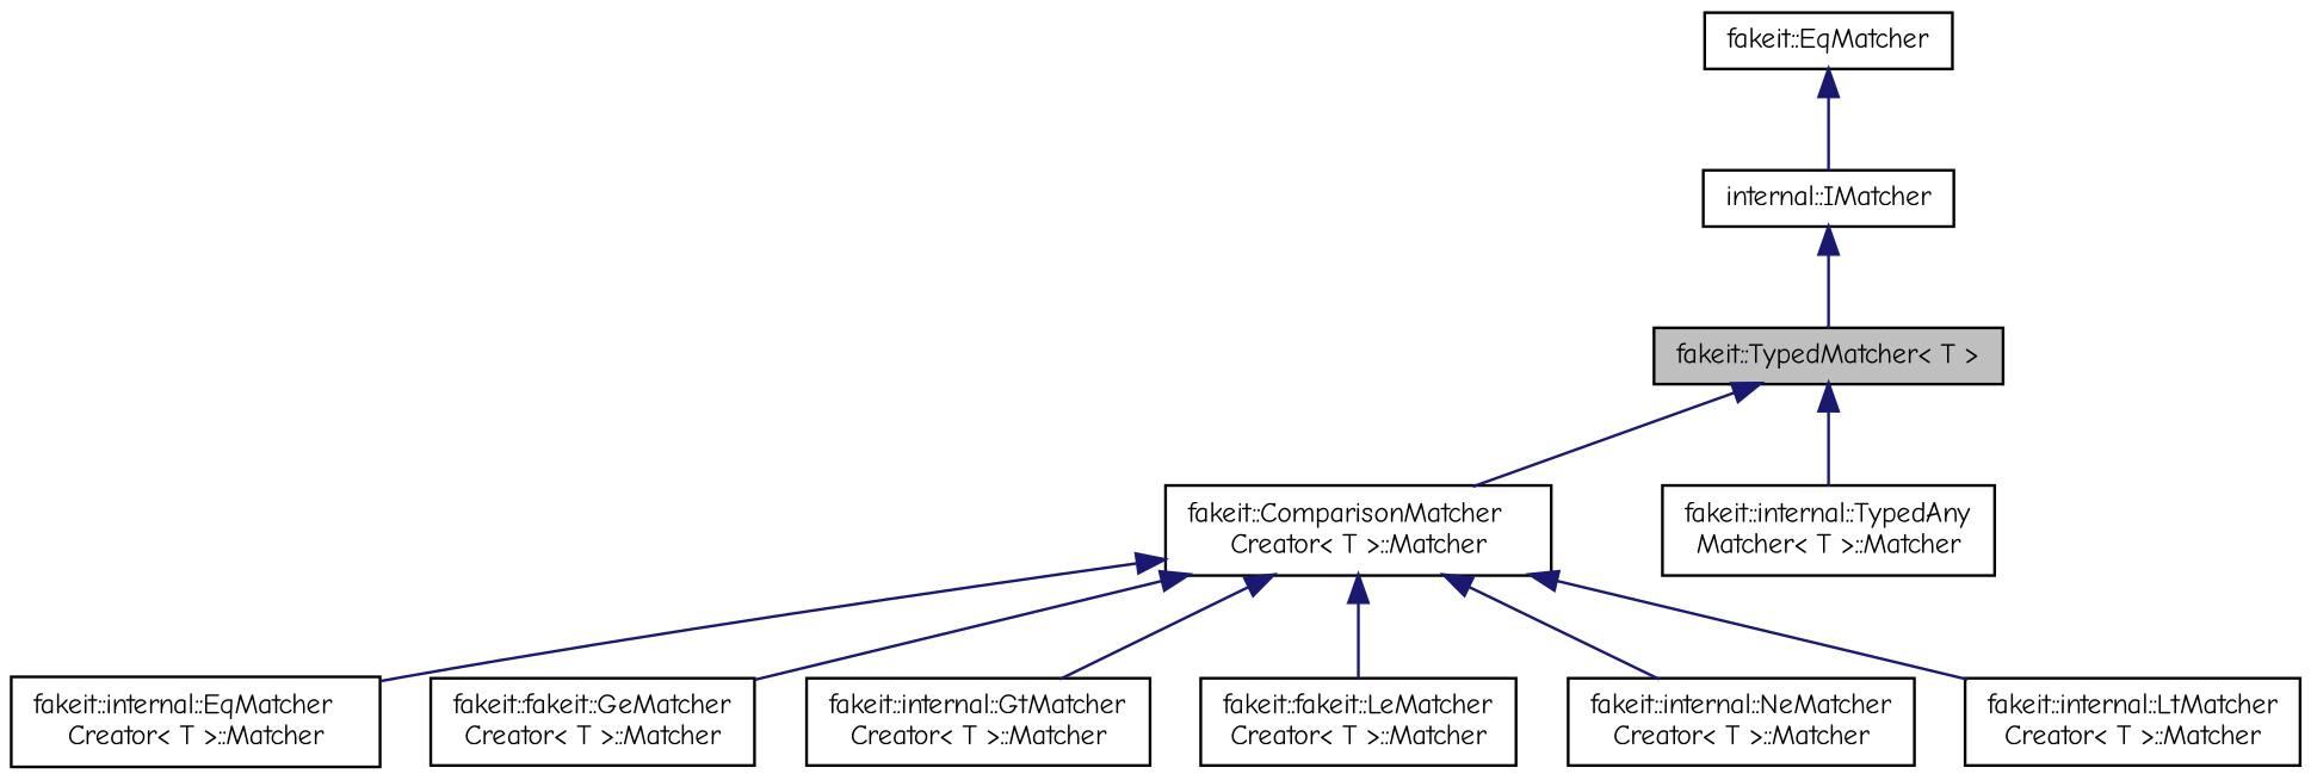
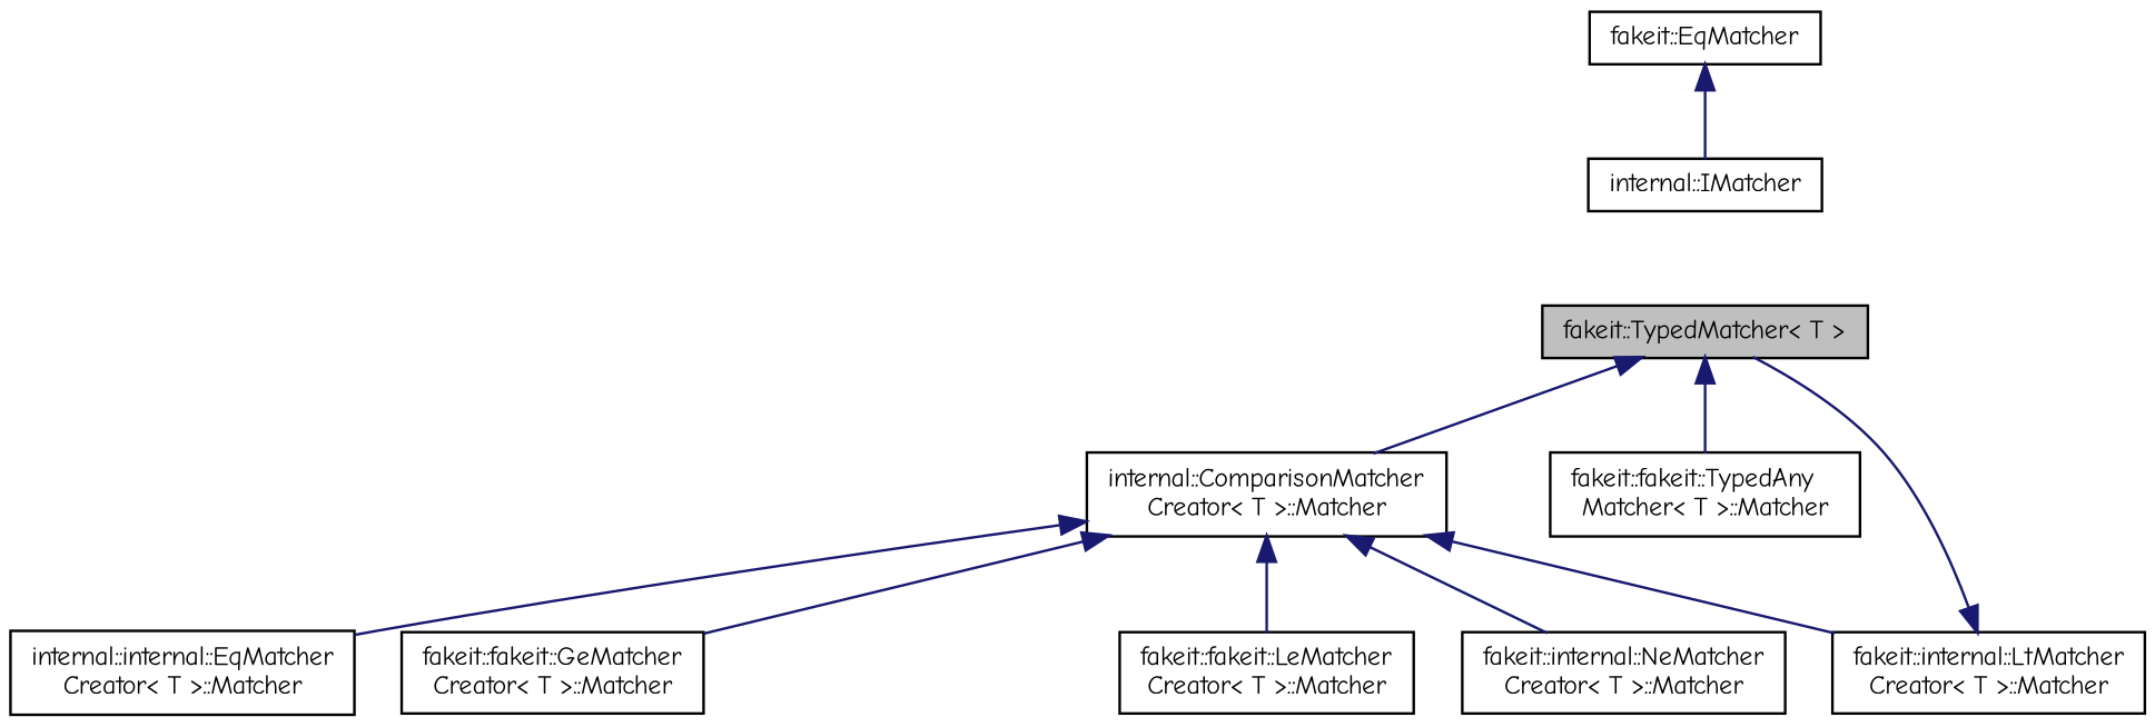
  digraph {
    fontname="Comic Neue"
    rankdir=TB
    node [color=black fillcolor=white fontname="Comic Neue" fontsize=10 shape=record style=filled]
    edge [color=midnightblue dir=back fontname="Comic Neue" fontsize=10 labelfontname=Helvetica labelfontsize=10 style=solid]
    n1 [fillcolor=grey75 fontcolor=black height=0.2 label="fakeit::TypedMatcher\< T \>" width=0.4]
-   n2 [height=0.2 label="fakeit::ComparisonMatcher\lCreator\< T \>::Matcher" width=0.4]
-   n3 [height=0.2 label="fakeit::internal::TypedAny\lMatcher\< T \>::Matcher" width=0.4]
-   n4 [height=0.2 label="fakeit::internal::EqMatcher\lCreator\< T \>::Matcher" width=0.4]
+   n2 [height=0.2 label="internal::ComparisonMatcher\lCreator\< T \>::Matcher" width=0.4]
+   n3 [height=0.2 label="fakeit::fakeit::TypedAny\lMatcher\< T \>::Matcher" width=0.4]
+   n4 [height=0.2 label="internal::internal::EqMatcher\lCreator\< T \>::Matcher" width=0.4]
    n5 [height=0.2 label="fakeit::fakeit::GeMatcher\lCreator\< T \>::Matcher" width=0.4]
-   n6 [height=0.2 label="fakeit::internal::GtMatcher\lCreator\< T \>::Matcher" width=0.4]
    n7 [height=0.2 label="fakeit::fakeit::LeMatcher\lCreator\< T \>::Matcher" width=0.4]
    n8 [height=0.2 label="fakeit::internal::LtMatcher\lCreator\< T \>::Matcher" width=0.4]
    n9 [height=0.2 label="fakeit::internal::NeMatcher\lCreator\< T \>::Matcher" width=0.4]
    n10 [height=0.2 label="internal::IMatcher" width=0.4]
    n11 [height=0.2 label="fakeit::EqMatcher" width=0.4]
    n1 -> n2
    n1 -> n3
    n2 -> n4
    n2 -> n5
-   n2 -> n6
    n2 -> n7
    n2 -> n8
    n2 -> n9
-   n10 -> n1
+   n8 -> n1
    n11 -> n10
  }
